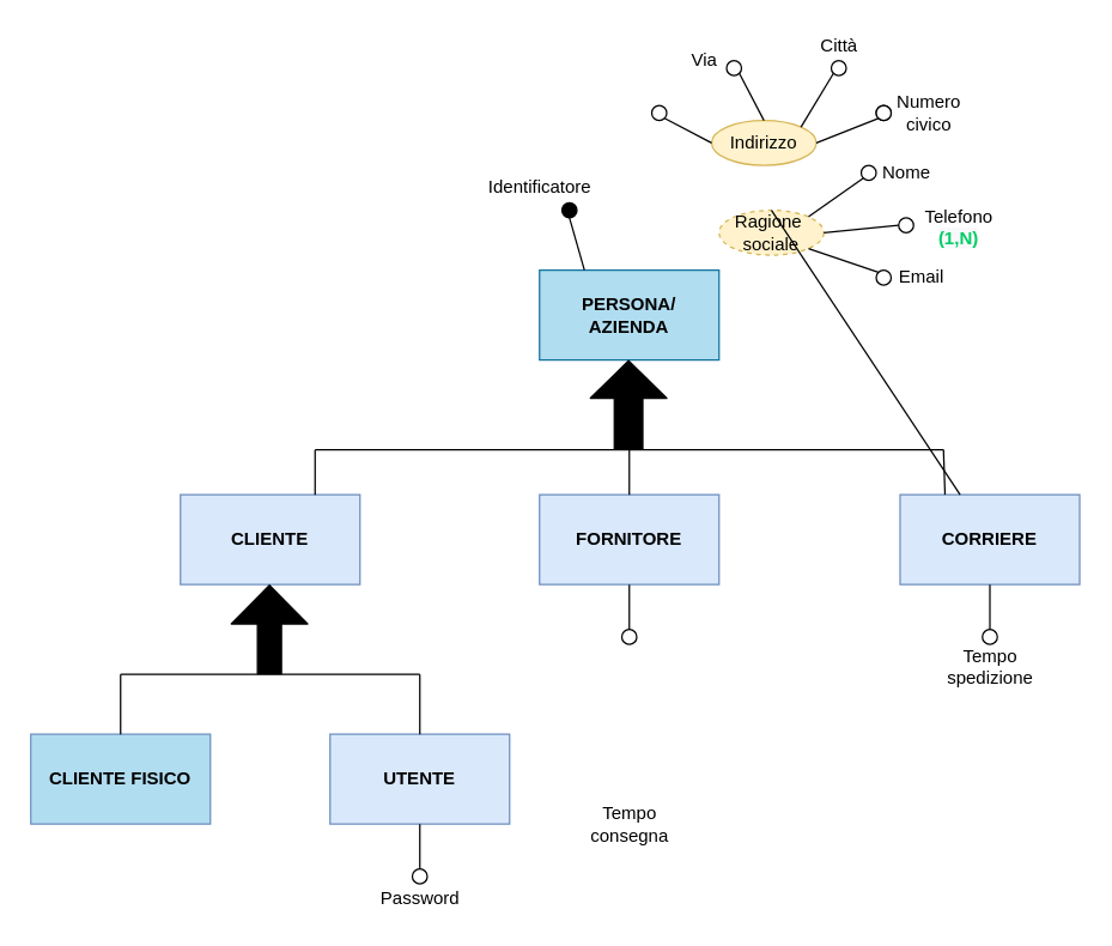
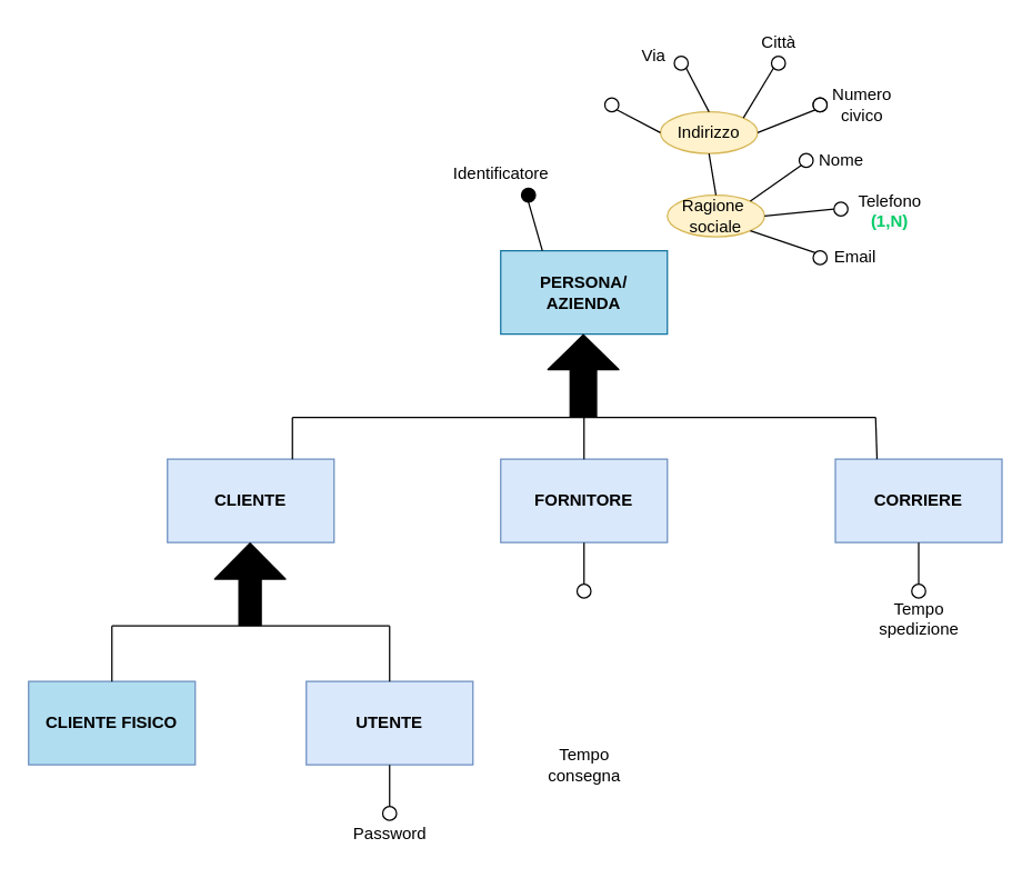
  <mxCell id="0" />
  <mxCell id="1" parent="0" />
  <mxCell id="2" value="&lt;b&gt;PERSONA/&lt;br&gt;AZIENDA&lt;/b&gt;" style="whiteSpace=wrap;html=1;align=center;fillColor=#b1ddf0;strokeColor=#10739e;" parent="1" vertex="1"><mxGeometry x="360" y="180" width="120" height="60" as="geometry" /></mxCell>
  <mxCell id="3" value="&lt;b&gt;CLIENTE FISICO&lt;/b&gt;" style="whiteSpace=wrap;html=1;align=center;fillColor=#b1ddf0;strokeColor=#6c8ebf;" parent="1" vertex="1"><mxGeometry x="20" y="490" width="120" height="60" as="geometry" /></mxCell>
  <mxCell id="4" value="&lt;b&gt;FORNITORE&lt;/b&gt;" style="whiteSpace=wrap;html=1;align=center;fillColor=#dae8fc;strokeColor=#6c8ebf;" parent="1" vertex="1"><mxGeometry x="360" y="330" width="120" height="60" as="geometry" /></mxCell>
  <mxCell id="5" value="&lt;b&gt;CORRIERE&lt;/b&gt;" style="whiteSpace=wrap;html=1;align=center;fillColor=#dae8fc;strokeColor=#6c8ebf;" parent="1" vertex="1"><mxGeometry x="601" y="330" width="120" height="60" as="geometry" /></mxCell>
  <mxCell id="6" value="&lt;b&gt;CLIENTE&lt;/b&gt;" style="whiteSpace=wrap;html=1;align=center;fillColor=#dae8fc;strokeColor=#6c8ebf;" parent="1" vertex="1"><mxGeometry x="120" y="330" width="120" height="60" as="geometry" /></mxCell>
  <mxCell id="7" value="&lt;b&gt;UTENTE&lt;/b&gt;" style="whiteSpace=wrap;html=1;align=center;fillColor=#dae8fc;strokeColor=#6c8ebf;" parent="1" vertex="1"><mxGeometry x="220" y="490" width="120" height="60" as="geometry" /></mxCell>
  <mxCell id="8" value="" style="shape=flexArrow;endArrow=classic;html=1;endWidth=31;endSize=8;width=19;fillColor=#000000;" parent="1" edge="1"><mxGeometry width="50" height="50" relative="1" as="geometry"><mxPoint x="419.5" y="300" as="sourcePoint" /><mxPoint x="419.5" y="240" as="targetPoint" /></mxGeometry></mxCell>
  <mxCell id="9" value="" style="endArrow=none;html=1;rounded=0;fillColor=#000000;" parent="1" edge="1"><mxGeometry relative="1" as="geometry"><mxPoint x="210" y="300" as="sourcePoint" /><mxPoint x="630" y="300" as="targetPoint" /></mxGeometry></mxCell>
  <mxCell id="10" value="" style="shape=flexArrow;endArrow=classic;html=1;fillColor=#000000;width=16;endSize=8.27;endWidth=34;" parent="1" edge="1"><mxGeometry width="50" height="50" relative="1" as="geometry"><mxPoint x="179.5" y="450" as="sourcePoint" /><mxPoint x="179.5" y="390" as="targetPoint" /></mxGeometry></mxCell>
  <mxCell id="11" value="" style="endArrow=none;html=1;rounded=0;fillColor=#000000;" parent="1" edge="1"><mxGeometry relative="1" as="geometry"><mxPoint x="80" y="450" as="sourcePoint" /><mxPoint x="280" y="450" as="targetPoint" /></mxGeometry></mxCell>
  <mxCell id="12" value="" style="endArrow=none;html=1;rounded=0;fillColor=#000000;exitX=0.5;exitY=0;exitDx=0;exitDy=0;" parent="1" source="7" edge="1"><mxGeometry relative="1" as="geometry"><mxPoint x="440" y="470" as="sourcePoint" /><mxPoint x="280" y="450" as="targetPoint" /></mxGeometry></mxCell>
  <mxCell id="13" value="" style="endArrow=none;html=1;rounded=0;fillColor=#000000;exitX=0.5;exitY=0;exitDx=0;exitDy=0;" parent="1" source="3" edge="1"><mxGeometry relative="1" as="geometry"><mxPoint x="440" y="470" as="sourcePoint" /><mxPoint x="80" y="450" as="targetPoint" /></mxGeometry></mxCell>
  <mxCell id="14" value="" style="endArrow=none;html=1;rounded=0;exitX=0.25;exitY=0;exitDx=0;exitDy=0;" parent="1" source="5" edge="1"><mxGeometry relative="1" as="geometry"><mxPoint x="300" y="470" as="sourcePoint" /><mxPoint x="630" y="300" as="targetPoint" /></mxGeometry></mxCell>
  <mxCell id="15" value="" style="endArrow=none;html=1;rounded=0;exitX=0.5;exitY=0;exitDx=0;exitDy=0;" parent="1" source="4" edge="1"><mxGeometry relative="1" as="geometry"><mxPoint x="280" y="470" as="sourcePoint" /><mxPoint x="420" y="300" as="targetPoint" /></mxGeometry></mxCell>
  <mxCell id="16" value="" style="endArrow=none;html=1;rounded=0;exitX=0.75;exitY=0;exitDx=0;exitDy=0;" parent="1" source="6" edge="1"><mxGeometry relative="1" as="geometry"><mxPoint x="260" y="470" as="sourcePoint" /><mxPoint x="210" y="300" as="targetPoint" /></mxGeometry></mxCell>
  <mxCell id="17" value="" style="ellipse;whiteSpace=wrap;html=1;align=center;fontSize=15;fillColor=#FFFFFF;" parent="1" vertex="1"><mxGeometry x="555" y="40" width="10" height="10" as="geometry" /></mxCell>
  <mxCell id="18" value="" style="ellipse;whiteSpace=wrap;html=1;align=center;fontSize=15;fillColor=#FFFFFF;" parent="1" vertex="1"><mxGeometry x="485" y="40" width="10" height="10" as="geometry" /></mxCell>
  <mxCell id="19" value="Indirizzo" style="ellipse;whiteSpace=wrap;html=1;align=center;fontSize=12;fillColor=#fff2cc;strokeColor=#d6b656;" parent="1" vertex="1"><mxGeometry x="475" y="80" width="70" height="30" as="geometry" /></mxCell>
  <mxCell id="20" value="" style="ellipse;whiteSpace=wrap;html=1;align=center;fontSize=15;fillColor=#FFFFFF;direction=south;" parent="1" vertex="1"><mxGeometry x="435" y="70" width="10" height="10" as="geometry" /></mxCell>
  <mxCell id="21" value="Numero&lt;br&gt;civico" style="text;html=1;align=center;verticalAlign=middle;resizable=0;points=[];autosize=1;fontSize=12;" parent="1" vertex="1"><mxGeometry x="590" y="60" width="60" height="30" as="geometry" /></mxCell>
- <mxCell id="22" value="Ragione&amp;nbsp;&lt;br&gt;sociale" style="ellipse;whiteSpace=wrap;html=1;align=center;fontSize=12;fillColor=#fff2cc;strokeColor=#d6b656;dashed=1;" parent="1" vertex="1"><mxGeometry x="480" y="140" width="70" height="30" as="geometry" /></mxCell>
+ <mxCell id="22" value="Ragione&amp;nbsp;&lt;br&gt;sociale" style="ellipse;whiteSpace=wrap;html=1;align=center;fontSize=12;fillColor=#fff2cc;strokeColor=#d6b656;" parent="1" vertex="1"><mxGeometry x="480" y="140" width="70" height="30" as="geometry" /></mxCell>
  <mxCell id="23" value="" style="endArrow=none;html=1;rounded=0;exitX=1;exitY=0.5;exitDx=0;exitDy=0;entryX=0;entryY=1;entryDx=0;entryDy=0;" parent="1" source="19" target="27" edge="1"><mxGeometry relative="1" as="geometry"><mxPoint x="425" y="30" as="sourcePoint" /><mxPoint x="585" y="30" as="targetPoint" /></mxGeometry></mxCell>
  <mxCell id="24" value="" style="endArrow=none;html=1;rounded=0;exitX=1;exitY=0;exitDx=0;exitDy=0;entryX=0;entryY=1;entryDx=0;entryDy=0;" parent="1" source="19" target="17" edge="1"><mxGeometry relative="1" as="geometry"><mxPoint x="425" y="30" as="sourcePoint" /><mxPoint x="555" y="60" as="targetPoint" /></mxGeometry></mxCell>
  <mxCell id="25" value="" style="endArrow=none;html=1;rounded=0;exitX=0.5;exitY=0;exitDx=0;exitDy=0;entryX=1;entryY=1;entryDx=0;entryDy=0;" parent="1" source="19" target="18" edge="1"><mxGeometry relative="1" as="geometry"><mxPoint x="425" y="30" as="sourcePoint" /><mxPoint x="585" y="30" as="targetPoint" /></mxGeometry></mxCell>
- <mxCell id="26" value="" style="endArrow=none;html=1;rounded=0;exitX=0.5;exitY=0;exitDx=0;exitDy=0;" parent="1" source="22" target="5" edge="1"><mxGeometry relative="1" as="geometry"><mxPoint x="425" y="30" as="sourcePoint" /><mxPoint x="585" y="30" as="targetPoint" /></mxGeometry></mxCell>
+ <mxCell id="26" value="" style="endArrow=none;html=1;rounded=0;exitX=0.5;exitY=0;exitDx=0;exitDy=0;entryX=0.5;entryY=1;entryDx=0;entryDy=0;" parent="1" source="22" target="19" edge="1"><mxGeometry relative="1" as="geometry"><mxPoint x="425" y="30" as="sourcePoint" /><mxPoint x="585" y="30" as="targetPoint" /></mxGeometry></mxCell>
  <mxCell id="27" value="" style="ellipse;whiteSpace=wrap;html=1;align=center;fontSize=15;fillColor=#FFFFFF;" parent="1" vertex="1"><mxGeometry x="585" y="70" width="10" height="10" as="geometry" /></mxCell>
  <mxCell id="28" value="" style="endArrow=none;html=1;rounded=0;exitX=0;exitY=0.5;exitDx=0;exitDy=0;entryX=1;entryY=0;entryDx=0;entryDy=0;" parent="1" source="19" target="20" edge="1"><mxGeometry relative="1" as="geometry"><mxPoint x="425" y="30" as="sourcePoint" /><mxPoint x="585" y="30" as="targetPoint" /></mxGeometry></mxCell>
  <mxCell id="29" value="Via" style="text;html=1;align=center;verticalAlign=middle;resizable=0;points=[];autosize=1;" parent="1" vertex="1"><mxGeometry x="455" y="30" width="30" height="20" as="geometry" /></mxCell>
  <mxCell id="30" value="Città" style="text;html=1;align=center;verticalAlign=middle;resizable=0;points=[];autosize=1;" parent="1" vertex="1"><mxGeometry x="540" y="20" width="40" height="20" as="geometry" /></mxCell>
  <mxCell id="31" value="" style="ellipse;whiteSpace=wrap;html=1;align=center;fontSize=15;fillColor=#FFFFFF;" parent="1" vertex="1"><mxGeometry x="585" y="70" width="10" height="10" as="geometry" /></mxCell>
  <mxCell id="32" value="" style="ellipse;whiteSpace=wrap;html=1;align=center;fontSize=15;fillColor=#FFFFFF;" parent="1" vertex="1"><mxGeometry x="585" y="180" width="10" height="10" as="geometry" /></mxCell>
  <mxCell id="33" value="" style="ellipse;whiteSpace=wrap;html=1;align=center;fontSize=15;fillColor=#FFFFFF;" parent="1" vertex="1"><mxGeometry x="600" y="145" width="10" height="10" as="geometry" /></mxCell>
  <mxCell id="34" value="" style="ellipse;whiteSpace=wrap;html=1;align=center;fontSize=15;fillColor=#FFFFFF;" parent="1" vertex="1"><mxGeometry x="575" y="110" width="10" height="10" as="geometry" /></mxCell>
  <mxCell id="35" value="" style="endArrow=none;html=1;rounded=0;exitX=1;exitY=1;exitDx=0;exitDy=0;entryX=0;entryY=0;entryDx=0;entryDy=0;" parent="1" source="22" target="32" edge="1"><mxGeometry relative="1" as="geometry"><mxPoint x="470" y="190" as="sourcePoint" /><mxPoint x="570" y="190" as="targetPoint" /></mxGeometry></mxCell>
  <mxCell id="36" value="" style="endArrow=none;html=1;rounded=0;exitX=1;exitY=0.5;exitDx=0;exitDy=0;entryX=0;entryY=0.5;entryDx=0;entryDy=0;" parent="1" source="22" target="33" edge="1"><mxGeometry relative="1" as="geometry"><mxPoint x="470" y="190" as="sourcePoint" /><mxPoint x="630" y="190" as="targetPoint" /></mxGeometry></mxCell>
  <mxCell id="37" value="" style="endArrow=none;html=1;rounded=0;exitX=1;exitY=0;exitDx=0;exitDy=0;entryX=0;entryY=1;entryDx=0;entryDy=0;" parent="1" source="22" target="34" edge="1"><mxGeometry relative="1" as="geometry"><mxPoint x="470" y="190" as="sourcePoint" /><mxPoint x="630" y="190" as="targetPoint" /></mxGeometry></mxCell>
  <mxCell id="38" value="Nome" style="text;html=1;align=center;verticalAlign=middle;resizable=0;points=[];autosize=1;" parent="1" vertex="1"><mxGeometry x="580" y="105" width="50" height="20" as="geometry" /></mxCell>
  <mxCell id="39" value="Telefono" style="text;html=1;align=center;verticalAlign=middle;resizable=0;points=[];autosize=1;" parent="1" vertex="1"><mxGeometry x="610" y="135" width="60" height="20" as="geometry" /></mxCell>
  <mxCell id="40" value="Email" style="text;html=1;align=center;verticalAlign=middle;resizable=0;points=[];autosize=1;" parent="1" vertex="1"><mxGeometry x="590" y="175" width="50" height="20" as="geometry" /></mxCell>
  <mxCell id="41" value="" style="ellipse;whiteSpace=wrap;html=1;align=center;fontSize=15;fillColor=#FFFFFF;" parent="1" vertex="1"><mxGeometry x="415" y="420" width="10" height="10" as="geometry" /></mxCell>
  <mxCell id="42" value="" style="endArrow=none;html=1;rounded=0;exitX=0.5;exitY=1;exitDx=0;exitDy=0;entryX=0.5;entryY=0;entryDx=0;entryDy=0;" parent="1" source="4" target="41" edge="1"><mxGeometry relative="1" as="geometry"><mxPoint x="330" y="420" as="sourcePoint" /><mxPoint x="380" y="410" as="targetPoint" /></mxGeometry></mxCell>
  <mxCell id="43" value="Tempo&lt;br&gt;consegna&lt;br&gt;" style="text;html=1;align=center;verticalAlign=middle;resizable=0;points=[];autosize=1;" parent="1" vertex="1"><mxGeometry x="385" y="535" width="70" height="30" as="geometry" /></mxCell>
  <mxCell id="44" value="" style="ellipse;whiteSpace=wrap;html=1;align=center;fontSize=15;fillColor=#FFFFFF;" parent="1" vertex="1"><mxGeometry x="656" y="420" width="10" height="10" as="geometry" /></mxCell>
  <mxCell id="45" value="" style="endArrow=none;html=1;rounded=0;exitX=0.5;exitY=1;exitDx=0;exitDy=0;entryX=0.5;entryY=0;entryDx=0;entryDy=0;" parent="1" source="5" target="44" edge="1"><mxGeometry relative="1" as="geometry"><mxPoint x="430" y="400" as="sourcePoint" /><mxPoint x="451.464" y="431.464" as="targetPoint" /><Array as="points" /></mxGeometry></mxCell>
  <mxCell id="46" value="Tempo&lt;br&gt;spedizione" style="text;html=1;align=center;verticalAlign=middle;resizable=0;points=[];autosize=1;" parent="1" vertex="1"><mxGeometry x="626" y="430" width="70" height="30" as="geometry" /></mxCell>
  <mxCell id="47" value="" style="endArrow=none;html=1;rounded=0;exitX=0.5;exitY=1;exitDx=0;exitDy=0;entryX=0.5;entryY=0;entryDx=0;entryDy=0;" parent="1" source="7" target="48" edge="1"><mxGeometry relative="1" as="geometry"><mxPoint x="294" as="sourcePoint" y="610" /><mxPoint x="230" y="580" as="targetPoint" /></mxGeometry></mxCell>
  <mxCell id="48" value="" style="ellipse;whiteSpace=wrap;html=1;align=center;fontSize=15;fillColor=#FFFFFF;" parent="1" vertex="1"><mxGeometry x="275" y="580" width="10" height="10" as="geometry" /></mxCell>
  <mxCell id="49" value="Password" style="text;html=1;align=center;verticalAlign=middle;resizable=0;points=[];autosize=1;" parent="1" vertex="1"><mxGeometry x="245" y="590" width="70" height="20" as="geometry" /></mxCell>
  <mxCell id="50" value="&lt;b style=&quot;color: rgb(0, 204, 102); font-family: helvetica; font-size: 12px; font-style: normal; letter-spacing: normal; text-align: center; text-indent: 0px; text-transform: none; word-spacing: 0px; background-color: rgb(248, 249, 250);&quot;&gt;(1,N)&lt;/b&gt;" style="text;whiteSpace=wrap;html=1;" parent="1" vertex="1"><mxGeometry x="625" y="145" width="50" height="30" as="geometry" /></mxCell>
  <mxCell id="51" value="" style="ellipse;whiteSpace=wrap;html=1;align=center;fontSize=15;fillColor=#000000;" parent="1" vertex="1"><mxGeometry x="375" y="135" width="10" height="10" as="geometry" /></mxCell>
  <mxCell id="52" value="" style="endArrow=none;html=1;rounded=0;entryX=0.25;entryY=0;entryDx=0;entryDy=0;exitX=0.5;exitY=1;exitDx=0;exitDy=0;" parent="1" source="51" target="2" edge="1"><mxGeometry relative="1" as="geometry"><mxPoint x="200" y="50" as="sourcePoint" /><mxPoint x="360" y="50" as="targetPoint" /></mxGeometry></mxCell>
  <mxCell id="53" value="Identificatore" style="text;html=1;align=center;verticalAlign=middle;resizable=0;points=[];autosize=1;" parent="1" vertex="1"><mxGeometry x="320" y="115" width="80" height="20" as="geometry" /></mxCell>
